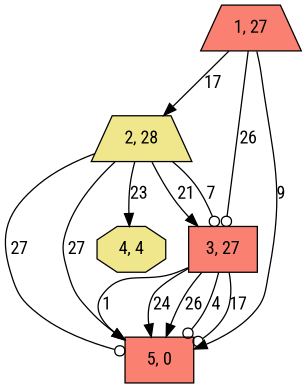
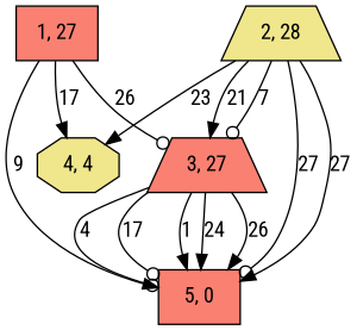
  digraph {
    fontname="Roboto Condensed"
    node [fillcolor=salmon fontname="Roboto Condensed" shape=box style=filled]
    edge [arrowhead=normal fontname="Roboto Condensed"]
-   n1 [label="1, 27" shape=trapezium]
+   n1 [label="1, 27"]
    n2 [fillcolor=khaki label="2, 28" shape=trapezium]
-   n3 [label="3, 27"]
+   n3 [label="3, 27" shape=trapezium]
    n4 [label="5, 0"]
    n5 [fillcolor=khaki label="4, 4" shape=octagon]
-   n1 -> n2 [label=17]
+   n1 -> n5 [label=17]
    n1 -> n3 [arrowhead=odot label=26]
    n1 -> n4 [label=9]
    n2 -> n3 [label=21]
    n2 -> n3 [arrowhead=odot label=7]
    n2 -> n4 [arrowhead=odot label=27]
    n2 -> n4 [label=27]
    n2 -> n5 [label=23]
    n3 -> n4 [label=26]
    n3 -> n4 [arrowhead=odot label=4]
    n3 -> n4 [arrowhead=odot label=17]
    n3 -> n4 [label=1]
    n3 -> n4 [label=24]
  }
